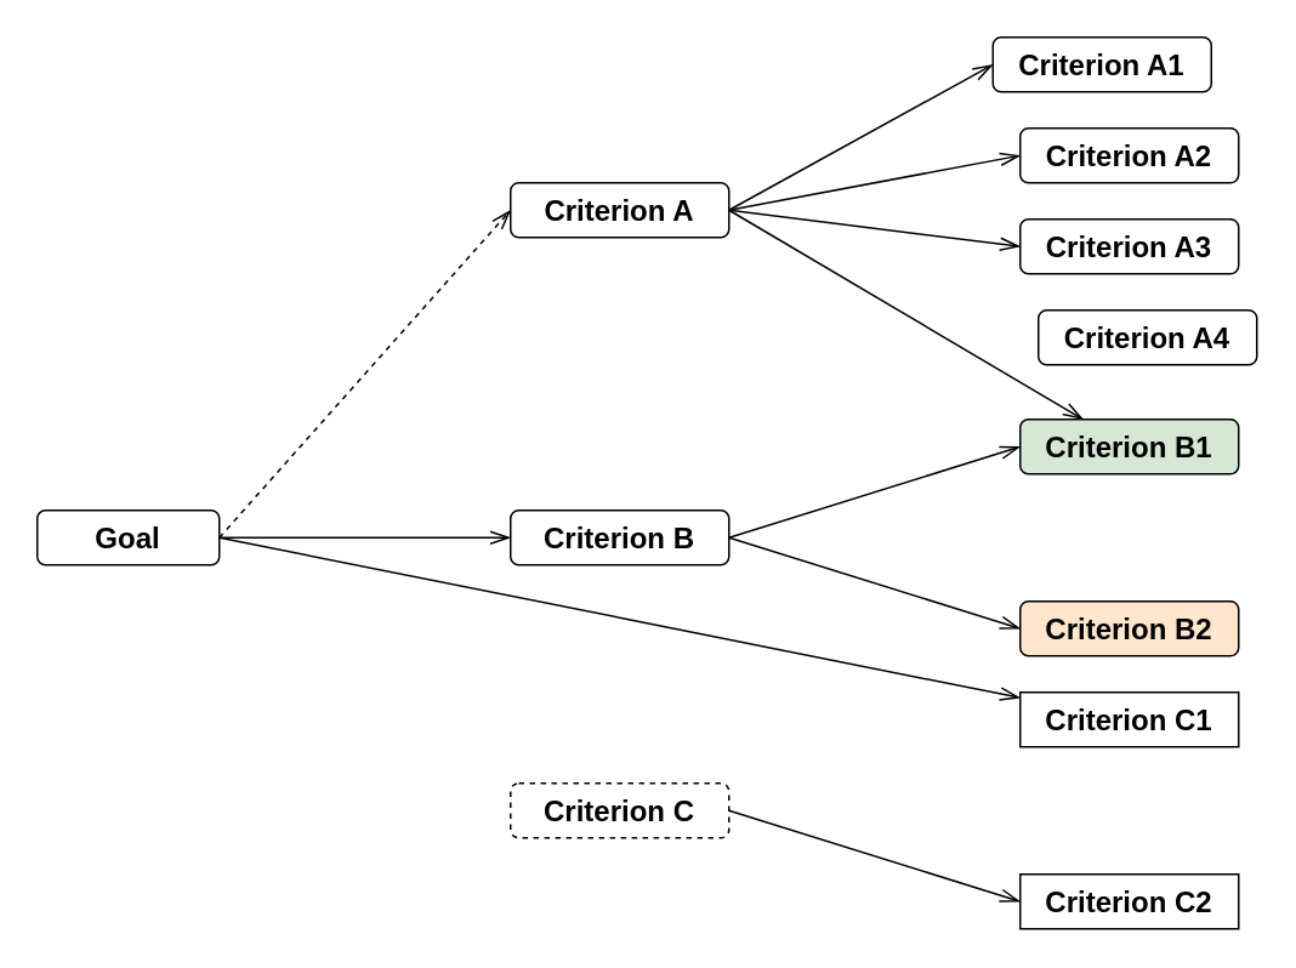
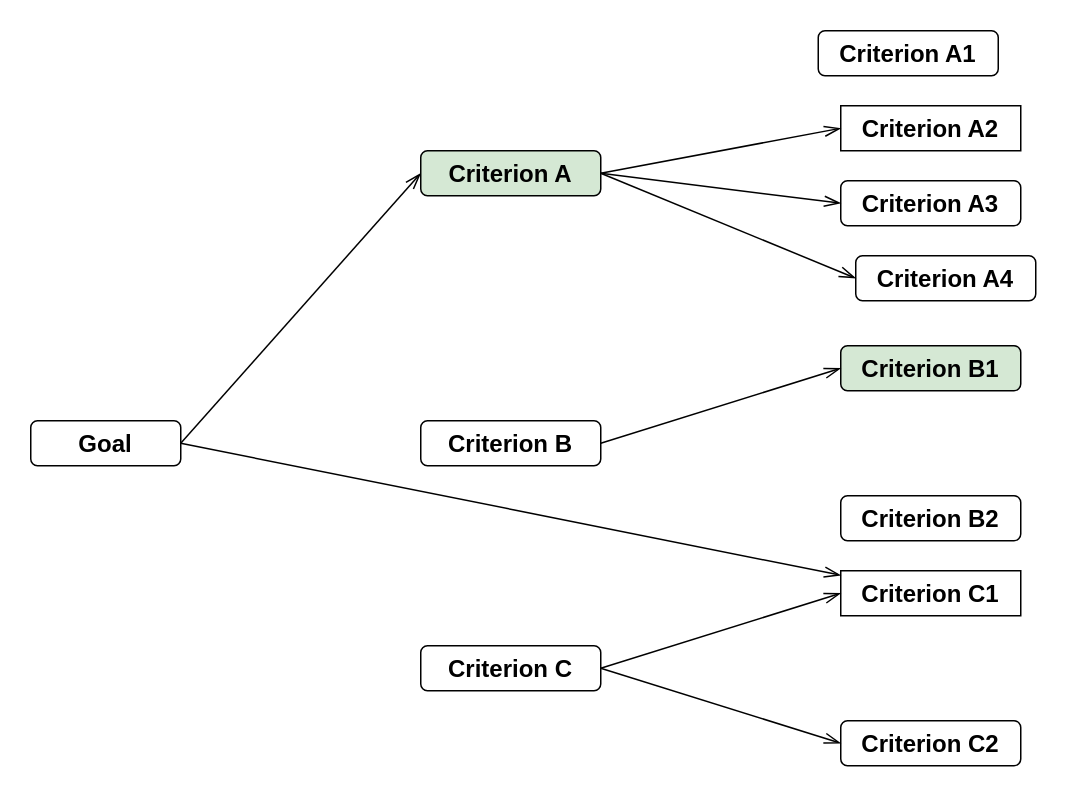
  <mxCell id="0" />
  <mxCell id="1" parent="0" />
- <mxCell id="2" style="rounded=0;orthogonalLoop=1;jettySize=auto;html=1;fontSize=16;entryX=0;entryY=0.5;entryDx=0;entryDy=0;exitX=1;exitY=0.5;exitDx=0;exitDy=0;endArrow=openThin;endFill=0;strokeWidth=1;endSize=9;dashed=1;" edge="1" parent="1" source="3" target="4"><mxGeometry relative="1" as="geometry" /></mxCell>
+ <mxCell id="2" style="rounded=0;orthogonalLoop=1;jettySize=auto;html=1;fontSize=16;entryX=0;entryY=0.5;entryDx=0;entryDy=0;exitX=1;exitY=0.5;exitDx=0;exitDy=0;endArrow=openThin;endFill=0;strokeWidth=1;endSize=9;" edge="1" parent="1" source="3" target="4"><mxGeometry relative="1" as="geometry" /></mxCell>
  <mxCell id="3" value="&lt;font style=&quot;font-size: 16px&quot;&gt;&lt;b&gt;Goal&lt;/b&gt;&lt;/font&gt;" style="rounded=1;whiteSpace=wrap;html=1;" vertex="1" parent="1"><mxGeometry x="20" y="280" width="100" height="30" as="geometry" /></mxCell>
- <mxCell id="4" value="&lt;font style=&quot;font-size: 16px&quot;&gt;&lt;b&gt;Criterion A&lt;/b&gt;&lt;/font&gt;" style="rounded=1;whiteSpace=wrap;html=1;" vertex="1" parent="1"><mxGeometry x="280" y="100" width="120" height="30" as="geometry" /></mxCell>
+ <mxCell id="4" value="&lt;font style=&quot;font-size: 16px&quot;&gt;&lt;b&gt;Criterion A&lt;/b&gt;&lt;/font&gt;" style="rounded=1;whiteSpace=wrap;html=1;fillColor=#d5e8d4;" vertex="1" parent="1"><mxGeometry x="280" y="100" width="120" height="30" as="geometry" /></mxCell>
  <mxCell id="5" value="&lt;font style=&quot;font-size: 16px&quot;&gt;&lt;b&gt;Criterion B&lt;/b&gt;&lt;/font&gt;" style="rounded=1;whiteSpace=wrap;html=1;" vertex="1" parent="1"><mxGeometry x="280" y="280" width="120" height="30" as="geometry" /></mxCell>
  <mxCell id="6" value="&lt;font style=&quot;font-size: 16px&quot;&gt;&lt;b&gt;Criterion B1&lt;/b&gt;&lt;/font&gt;" style="rounded=1;whiteSpace=wrap;html=1;fillColor=#d5e8d4;" vertex="1" parent="1"><mxGeometry x="560" y="230" width="120" height="30" as="geometry" /></mxCell>
- <mxCell id="7" value="&lt;font style=&quot;font-size: 16px&quot;&gt;&lt;b&gt;Criterion B2&lt;/b&gt;&lt;/font&gt;" style="rounded=1;whiteSpace=wrap;html=1;fillColor=#ffe6cc;" vertex="1" parent="1"><mxGeometry x="560" y="330" width="120" height="30" as="geometry" /></mxCell>
+ <mxCell id="7" value="&lt;font style=&quot;font-size: 16px&quot;&gt;&lt;b&gt;Criterion B2&lt;/b&gt;&lt;/font&gt;" style="rounded=1;whiteSpace=wrap;html=1;" vertex="1" parent="1"><mxGeometry x="560" y="330" width="120" height="30" as="geometry" /></mxCell>
  <mxCell id="8" value="&lt;font style=&quot;font-size: 16px&quot;&gt;&lt;b&gt;Criterion A4&lt;/b&gt;&lt;/font&gt;" style="rounded=1;whiteSpace=wrap;html=1;" vertex="1" parent="1"><mxGeometry x="570" y="170" width="120" height="30" as="geometry" /></mxCell>
  <mxCell id="9" value="&lt;font style=&quot;font-size: 16px&quot;&gt;&lt;b&gt;Criterion A3&lt;/b&gt;&lt;/font&gt;" style="rounded=1;whiteSpace=wrap;html=1;" vertex="1" parent="1"><mxGeometry x="560" y="120" width="120" height="30" as="geometry" /></mxCell>
- <mxCell id="10" value="&lt;font style=&quot;font-size: 16px&quot;&gt;&lt;b&gt;Criterion A2&lt;/b&gt;&lt;/font&gt;" style="rounded=1;whiteSpace=wrap;html=1;" vertex="1" parent="1"><mxGeometry x="560" y="70" width="120" height="30" as="geometry" /></mxCell>
+ <mxCell id="10" value="&lt;font style=&quot;font-size: 16px&quot;&gt;&lt;b&gt;Criterion A2&lt;/b&gt;&lt;/font&gt;" style="whiteSpace=wrap;html=1;rounded=0;" vertex="1" parent="1"><mxGeometry x="560" y="70" width="120" height="30" as="geometry" /></mxCell>
  <mxCell id="11" value="&lt;font style=&quot;font-size: 16px&quot;&gt;&lt;b&gt;Criterion A1&lt;/b&gt;&lt;/font&gt;" style="rounded=1;whiteSpace=wrap;html=1;" vertex="1" parent="1"><mxGeometry x="545" y="20" width="120" height="30" as="geometry" /></mxCell>
- <mxCell id="12" value="&lt;font style=&quot;font-size: 16px&quot;&gt;&lt;b&gt;Criterion C&lt;/b&gt;&lt;/font&gt;" style="rounded=1;whiteSpace=wrap;html=1;dashed=1;" vertex="1" parent="1"><mxGeometry x="280" y="430" width="120" height="30" as="geometry" /></mxCell>
+ <mxCell id="12" value="&lt;font style=&quot;font-size: 16px&quot;&gt;&lt;b&gt;Criterion C&lt;/b&gt;&lt;/font&gt;" style="rounded=1;whiteSpace=wrap;html=1;" vertex="1" parent="1"><mxGeometry x="280" y="430" width="120" height="30" as="geometry" /></mxCell>
  <mxCell id="13" value="&lt;font style=&quot;font-size: 16px&quot;&gt;&lt;b&gt;Criterion C1&lt;/b&gt;&lt;/font&gt;" style="whiteSpace=wrap;html=1;rounded=0;" vertex="1" parent="1"><mxGeometry x="560" y="380" width="120" height="30" as="geometry" /></mxCell>
- <mxCell id="14" value="&lt;font style=&quot;font-size: 16px&quot;&gt;&lt;b&gt;Criterion C2&lt;/b&gt;&lt;/font&gt;" style="whiteSpace=wrap;html=1;rounded=0;" vertex="1" parent="1"><mxGeometry x="560" y="480" width="120" height="30" as="geometry" /></mxCell>
- <mxCell id="15" style="rounded=0;orthogonalLoop=1;jettySize=auto;html=1;fontSize=16;entryX=0;entryY=0.5;entryDx=0;entryDy=0;endArrow=openThin;endFill=0;strokeWidth=1;endSize=9;exitX=1;exitY=0.5;exitDx=0;exitDy=0;" edge="1" parent="1" source="3" target="5"><mxGeometry relative="1" as="geometry"><mxPoint x="130" y="305" as="sourcePoint" /><mxPoint x="280" y="125" as="targetPoint" /></mxGeometry></mxCell>
+ <mxCell id="14" value="&lt;font style=&quot;font-size: 16px&quot;&gt;&lt;b&gt;Criterion C2&lt;/b&gt;&lt;/font&gt;" style="rounded=1;whiteSpace=wrap;html=1;" vertex="1" parent="1"><mxGeometry x="560" y="480" width="120" height="30" as="geometry" /></mxCell>
  <mxCell id="16" style="rounded=0;orthogonalLoop=1;jettySize=auto;html=1;fontSize=16;endArrow=openThin;endFill=0;strokeWidth=1;endSize=9;exitX=1;exitY=0.5;exitDx=0;exitDy=0;" edge="1" parent="1" source="3" target="13"><mxGeometry relative="1" as="geometry"><mxPoint x="130" y="305" as="sourcePoint" /><mxPoint x="280" y="305" as="targetPoint" /></mxGeometry></mxCell>
- <mxCell id="17" style="rounded=0;orthogonalLoop=1;jettySize=auto;html=1;fontSize=16;entryX=0;entryY=0.5;entryDx=0;entryDy=0;exitX=1;exitY=0.5;exitDx=0;exitDy=0;endArrow=openThin;endFill=0;strokeWidth=1;endSize=9;" edge="1" parent="1" source="4" target="11"><mxGeometry relative="1" as="geometry"><mxPoint x="130" y="305" as="sourcePoint" /><mxPoint x="280" y="125" as="targetPoint" /></mxGeometry></mxCell>
  <mxCell id="18" style="rounded=0;orthogonalLoop=1;jettySize=auto;html=1;fontSize=16;entryX=0;entryY=0.5;entryDx=0;entryDy=0;exitX=1;exitY=0.5;exitDx=0;exitDy=0;endArrow=openThin;endFill=0;strokeWidth=1;endSize=9;" edge="1" parent="1" source="4" target="10"><mxGeometry relative="1" as="geometry"><mxPoint x="400" y="125" as="sourcePoint" /><mxPoint x="520" y="45" as="targetPoint" /></mxGeometry></mxCell>
  <mxCell id="19" style="rounded=0;orthogonalLoop=1;jettySize=auto;html=1;fontSize=16;entryX=0;entryY=0.5;entryDx=0;entryDy=0;exitX=1;exitY=0.5;exitDx=0;exitDy=0;endArrow=openThin;endFill=0;strokeWidth=1;endSize=9;" edge="1" parent="1" source="4" target="9"><mxGeometry relative="1" as="geometry"><mxPoint x="400" y="125" as="sourcePoint" /><mxPoint x="520" y="95" as="targetPoint" /></mxGeometry></mxCell>
- <mxCell id="20" style="rounded=0;orthogonalLoop=1;jettySize=auto;html=1;fontSize=16;exitX=1;exitY=0.5;exitDx=0;exitDy=0;endArrow=openThin;endFill=0;strokeWidth=1;endSize=9;" edge="1" parent="1" source="4" target="6"><mxGeometry relative="1" as="geometry"><mxPoint x="400" y="125" as="sourcePoint" /><mxPoint x="520" y="145" as="targetPoint" /></mxGeometry></mxCell>
+ <mxCell id="20" style="rounded=0;orthogonalLoop=1;jettySize=auto;html=1;fontSize=16;entryX=0;entryY=0.5;entryDx=0;entryDy=0;exitX=1;exitY=0.5;exitDx=0;exitDy=0;endArrow=openThin;endFill=0;strokeWidth=1;endSize=9;" edge="1" parent="1" source="4" target="8"><mxGeometry relative="1" as="geometry"><mxPoint x="400" y="125" as="sourcePoint" /><mxPoint x="520" y="145" as="targetPoint" /></mxGeometry></mxCell>
  <mxCell id="21" style="rounded=0;orthogonalLoop=1;jettySize=auto;html=1;fontSize=16;entryX=0;entryY=0.5;entryDx=0;entryDy=0;exitX=1;exitY=0.5;exitDx=0;exitDy=0;endArrow=openThin;endFill=0;strokeWidth=1;endSize=9;" edge="1" parent="1" source="5" target="6"><mxGeometry relative="1" as="geometry"><mxPoint x="410" y="135" as="sourcePoint" /><mxPoint x="530" y="155" as="targetPoint" /></mxGeometry></mxCell>
- <mxCell id="22" style="rounded=0;orthogonalLoop=1;jettySize=auto;html=1;fontSize=16;entryX=0;entryY=0.5;entryDx=0;entryDy=0;endArrow=openThin;endFill=0;strokeWidth=1;endSize=9;exitX=1;exitY=0.5;exitDx=0;exitDy=0;" edge="1" parent="1" source="5" target="7"><mxGeometry relative="1" as="geometry"><mxPoint x="400" y="290" as="sourcePoint" /><mxPoint x="540" y="165" as="targetPoint" /></mxGeometry></mxCell>
  <mxCell id="23" style="rounded=0;orthogonalLoop=1;jettySize=auto;html=1;fontSize=16;entryX=0;entryY=0.5;entryDx=0;entryDy=0;endArrow=openThin;endFill=0;strokeWidth=1;endSize=9;exitX=1;exitY=0.5;exitDx=0;exitDy=0;" edge="1" parent="1" source="12" target="14"><mxGeometry relative="1" as="geometry"><mxPoint x="390" y="440" as="sourcePoint" /><mxPoint x="520" y="255" as="targetPoint" /></mxGeometry></mxCell>
+ <mxCell id="24" style="rounded=0;orthogonalLoop=1;jettySize=auto;html=1;fontSize=16;entryX=0;entryY=0.5;entryDx=0;entryDy=0;endArrow=openThin;endFill=0;strokeWidth=1;endSize=9;exitX=1;exitY=0.5;exitDx=0;exitDy=0;" edge="1" parent="1" source="12" target="13"><mxGeometry relative="1" as="geometry"><mxPoint x="410" y="470" as="sourcePoint" /><mxPoint x="520" y="355" as="targetPoint" /></mxGeometry></mxCell>
